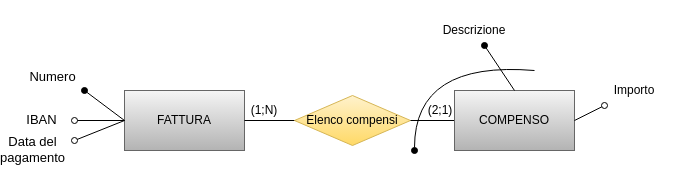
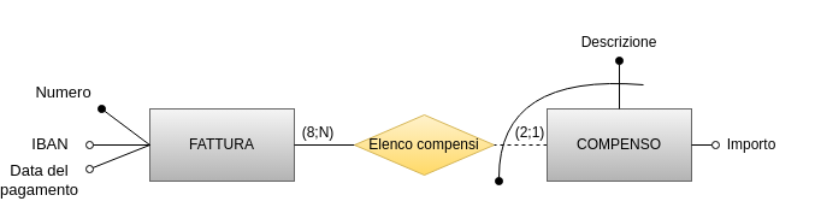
  <mxCell id="0" />
  <mxCell id="1" parent="0" />
  <mxCell id="2" value="FATTURA" style="rounded=0;whiteSpace=wrap;html=1;fillColor=#f5f5f5;gradientColor=#b3b3b3;strokeColor=#666666;" parent="1" vertex="1"><mxGeometry x="70" y="90" width="120" height="60" as="geometry" /></mxCell>
  <mxCell id="3" value="" style="endArrow=oval;html=1;rounded=0;endFill=1;" parent="1" edge="1"><mxGeometry width="50" height="50" relative="1" as="geometry"><mxPoint x="70" y="120" as="sourcePoint" /><mxPoint x="30" y="90" as="targetPoint" /></mxGeometry></mxCell>
  <mxCell id="4" value="&lt;font style=&quot;font-size: 13px&quot;&gt;Numero&lt;br&gt;&lt;/font&gt;" style="edgeLabel;html=1;align=center;verticalAlign=middle;resizable=0;points=[];" parent="3" vertex="1" connectable="0"><mxGeometry x="0.58" y="2" relative="1" as="geometry"><mxPoint x="-39" y="-22" as="offset" /></mxGeometry></mxCell>
  <mxCell id="5" value="" style="endArrow=oval;html=1;rounded=0;fontSize=13;endFill=0;" parent="1" edge="1"><mxGeometry width="50" height="50" relative="1" as="geometry"><mxPoint x="70" y="120" as="sourcePoint" /><mxPoint x="20" y="120" as="targetPoint" /></mxGeometry></mxCell>
  <mxCell id="6" value="IBAN" style="edgeLabel;html=1;align=center;verticalAlign=middle;resizable=0;points=[];fontSize=13;" parent="5" vertex="1" connectable="0"><mxGeometry x="0.346" y="2" relative="1" as="geometry"><mxPoint x="-50" y="-4" as="offset" /></mxGeometry></mxCell>
  <mxCell id="7" value="" style="endArrow=oval;html=1;rounded=0;fontSize=13;endFill=0;exitX=0;exitY=0.5;exitDx=0;exitDy=0;" parent="1" source="2" edge="1"><mxGeometry width="50" height="50" relative="1" as="geometry"><mxPoint x="-50" y="190" as="sourcePoint" /><mxPoint x="20" y="140" as="targetPoint" /></mxGeometry></mxCell>
  <mxCell id="8" value="Data del&lt;br&gt;pagamento" style="edgeLabel;html=1;align=center;verticalAlign=middle;resizable=0;points=[];fontSize=13;" parent="7" vertex="1" connectable="0"><mxGeometry x="0.346" y="2" relative="1" as="geometry"><mxPoint x="-60" y="13" as="offset" /></mxGeometry></mxCell>
  <mxCell id="9" value="" style="endArrow=none;html=1;rounded=0;exitX=1;exitY=0.5;exitDx=0;exitDy=0;endFill=0;" parent="1" edge="1" source="2"><mxGeometry width="50" height="50" relative="1" as="geometry"><mxPoint x="80" y="120" as="sourcePoint" /><mxPoint x="260" y="120" as="targetPoint" /></mxGeometry></mxCell>
- <mxCell id="10" value="(1;N)" style="text;html=1;strokeColor=none;fillColor=none;align=center;verticalAlign=middle;whiteSpace=wrap;rounded=0;" parent="1" vertex="1"><mxGeometry x="180" y="95" width="60" height="30" as="geometry" /></mxCell>
+ <mxCell id="10" value="(8;N)" style="text;html=1;strokeColor=none;fillColor=none;align=center;verticalAlign=middle;whiteSpace=wrap;rounded=0;" parent="1" vertex="1"><mxGeometry x="180" y="95" width="60" height="30" as="geometry" /></mxCell>
  <mxCell id="11" value="Elenco compensi" style="rhombus;whiteSpace=wrap;html=1;fillColor=#fff2cc;gradientColor=#ffd966;strokeColor=#d6b656;" vertex="1" parent="1"><mxGeometry x="240" y="95" width="116" height="50" as="geometry" /></mxCell>
- <mxCell id="12" style="edgeStyle=orthogonalEdgeStyle;rounded=0;orthogonalLoop=1;jettySize=auto;html=1;entryX=1;entryY=0.5;entryDx=0;entryDy=0;endArrow=none;endFill=0;" edge="1" parent="1" source="13" target="11"><mxGeometry relative="1" as="geometry" /></mxCell>
+ <mxCell id="12" style="edgeStyle=orthogonalEdgeStyle;rounded=0;orthogonalLoop=1;jettySize=auto;html=1;entryX=1;entryY=0.5;entryDx=0;entryDy=0;endArrow=none;endFill=0;dashed=1;" edge="1" parent="1" source="13" target="11"><mxGeometry relative="1" as="geometry" /></mxCell>
  <mxCell id="13" value="COMPENSO" style="rounded=0;whiteSpace=wrap;html=1;fillColor=#f5f5f5;gradientColor=#b3b3b3;strokeColor=#666666;" vertex="1" parent="1"><mxGeometry x="400" y="90" width="120" height="60" as="geometry" /></mxCell>
  <mxCell id="14" value="" style="endArrow=oval;html=1;rounded=0;exitX=0.5;exitY=0;exitDx=0;exitDy=0;endFill=1;" edge="1" parent="1" source="13" target="15"><mxGeometry width="50" height="50" relative="1" as="geometry"><mxPoint x="530" y="120" as="sourcePoint" /><mxPoint x="540" y="90" as="targetPoint" /></mxGeometry></mxCell>
- <mxCell id="15" value="Descrizione" style="text;html=1;strokeColor=none;fillColor=none;align=center;verticalAlign=middle;whiteSpace=wrap;rounded=0;" vertex="1" parent="1"><mxGeometry x="390" y="15" width="60" height="30" as="geometry" /></mxCell>
+ <mxCell id="15" value="Descrizione" style="text;html=1;strokeColor=none;fillColor=none;align=center;verticalAlign=middle;whiteSpace=wrap;rounded=0;" vertex="1" parent="1"><mxGeometry x="430" y="20" width="60" height="30" as="geometry" /></mxCell>
  <mxCell id="16" value="" style="endArrow=oval;html=1;rounded=0;exitX=1;exitY=0.5;exitDx=0;exitDy=0;endFill=0;" edge="1" parent="1" source="13" target="17"><mxGeometry width="50" height="50" relative="1" as="geometry"><mxPoint x="280" y="230" as="sourcePoint" /><mxPoint x="540" y="140" as="targetPoint" /></mxGeometry></mxCell>
- <mxCell id="17" value="Importo" style="text;html=1;strokeColor=none;fillColor=none;align=center;verticalAlign=middle;whiteSpace=wrap;rounded=0;" vertex="1" parent="1"><mxGeometry x="550" y="75" width="60" height="30" as="geometry" /></mxCell>
+ <mxCell id="17" value="Importo" style="text;html=1;strokeColor=none;fillColor=none;align=center;verticalAlign=middle;whiteSpace=wrap;rounded=0;" vertex="1" parent="1"><mxGeometry x="540" y="105" width="60" height="30" as="geometry" /></mxCell>
  <mxCell id="18" value="" style="endArrow=oval;html=1;curved=1;endFill=1;" edge="1" parent="1"><mxGeometry width="50" height="50" relative="1" as="geometry"><mxPoint x="480" y="70" as="sourcePoint" /><mxPoint x="360" y="150" as="targetPoint" /><Array as="points"><mxPoint x="360" y="60" /></Array></mxGeometry></mxCell>
  <mxCell id="19" value="(2;1)" style="text;html=1;strokeColor=none;fillColor=none;align=center;verticalAlign=middle;whiteSpace=wrap;rounded=0;" vertex="1" parent="1"><mxGeometry x="356" y="95" width="60" height="30" as="geometry" /></mxCell>
